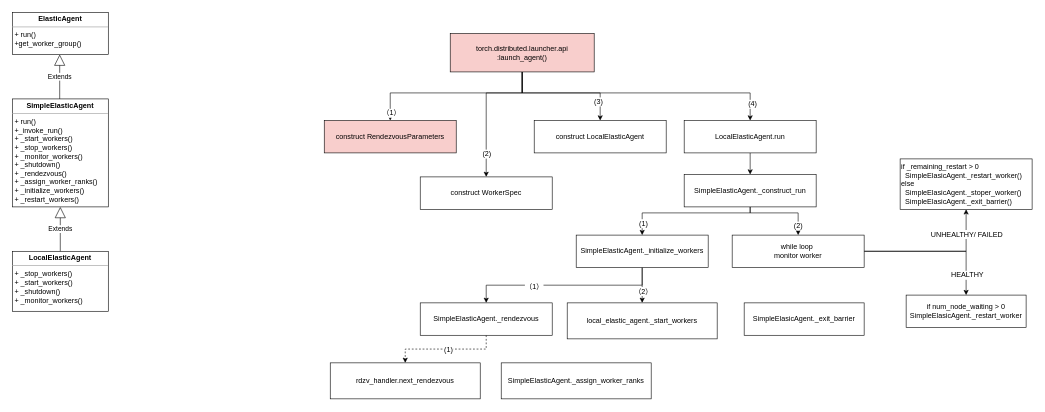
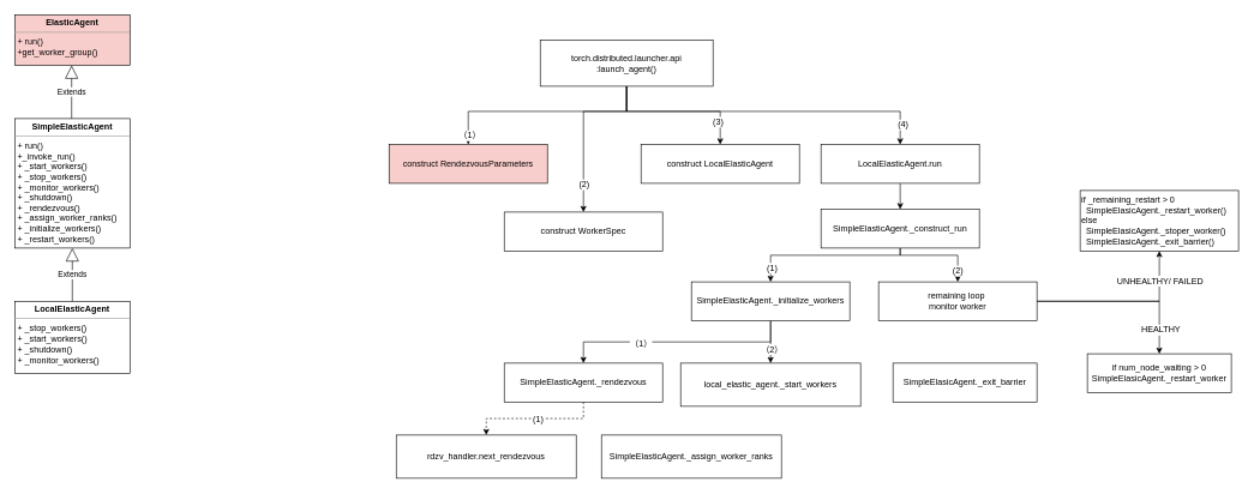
  <mxCell id="0" />
  <mxCell id="1" parent="0" />
- <mxCell id="2" value="&lt;p style=&quot;margin: 0px ; margin-top: 4px ; text-align: center&quot;&gt;&lt;b&gt;ElasticAgent&lt;/b&gt;&lt;br&gt;&lt;/p&gt;&lt;hr size=&quot;1&quot;&gt;&lt;p style=&quot;margin: 0px ; margin-left: 4px&quot;&gt;&lt;/p&gt;&lt;p style=&quot;margin: 0px ; margin-left: 4px&quot;&gt;+ run()&lt;/p&gt;&lt;p style=&quot;margin: 0px ; margin-left: 4px&quot;&gt;+get_worker_group()&lt;/p&gt;" style="verticalAlign=top;align=left;overflow=fill;fontSize=12;fontFamily=Helvetica;html=1;" parent="1" vertex="1"><mxGeometry x="20" y="20" width="160" height="70" as="geometry" /></mxCell>
+ <mxCell id="2" value="&lt;p style=&quot;margin: 0px ; margin-top: 4px ; text-align: center&quot;&gt;&lt;b&gt;ElasticAgent&lt;/b&gt;&lt;br&gt;&lt;/p&gt;&lt;hr size=&quot;1&quot;&gt;&lt;p style=&quot;margin: 0px ; margin-left: 4px&quot;&gt;&lt;/p&gt;&lt;p style=&quot;margin: 0px ; margin-left: 4px&quot;&gt;+ run()&lt;/p&gt;&lt;p style=&quot;margin: 0px ; margin-left: 4px&quot;&gt;+get_worker_group()&lt;/p&gt;" style="verticalAlign=top;align=left;overflow=fill;fontSize=12;fontFamily=Helvetica;html=1;fillColor=#f8cecc;" parent="1" vertex="1"><mxGeometry x="20" y="20" width="160" height="70" as="geometry" /></mxCell>
  <mxCell id="3" value="&lt;p style=&quot;margin: 0px ; margin-top: 4px ; text-align: center&quot;&gt;&lt;b&gt;SimpleElasticAgent&lt;/b&gt;&lt;br&gt;&lt;/p&gt;&lt;hr size=&quot;1&quot;&gt;&lt;p style=&quot;margin: 0px ; margin-left: 4px&quot;&gt;&lt;/p&gt;&lt;p style=&quot;margin: 0px ; margin-left: 4px&quot;&gt;+ run()&lt;/p&gt;&lt;p style=&quot;margin: 0px ; margin-left: 4px&quot;&gt;+_invoke_run()&lt;/p&gt;&lt;p style=&quot;margin: 0px ; margin-left: 4px&quot;&gt;+&amp;nbsp;_start_workers()&lt;/p&gt;&lt;p style=&quot;margin: 0px ; margin-left: 4px&quot;&gt;+&amp;nbsp;_stop_workers()&lt;/p&gt;&lt;p style=&quot;margin: 0px ; margin-left: 4px&quot;&gt;+&amp;nbsp;_monitor_workers()&lt;/p&gt;&lt;p style=&quot;margin: 0px ; margin-left: 4px&quot;&gt;+&amp;nbsp;_shutdown()&lt;/p&gt;&lt;p style=&quot;margin: 0px ; margin-left: 4px&quot;&gt;+&amp;nbsp;_rendezvous()&lt;br&gt;+&amp;nbsp;_assign_worker_ranks()&lt;br&gt;+&amp;nbsp;_initialize_workers()&lt;br&gt;+&amp;nbsp;_restart_workers()&lt;/p&gt;" style="verticalAlign=top;align=left;overflow=fill;fontSize=12;fontFamily=Helvetica;html=1;" parent="1" vertex="1"><mxGeometry x="20" y="164" width="160" height="180" as="geometry" /></mxCell>
  <mxCell id="4" value="&lt;p style=&quot;margin: 0px ; margin-top: 4px ; text-align: center&quot;&gt;&lt;b&gt;LocalElasticAgent&lt;/b&gt;&lt;br&gt;&lt;/p&gt;&lt;hr size=&quot;1&quot;&gt;&lt;p style=&quot;margin: 0px ; margin-left: 4px&quot;&gt;&lt;/p&gt;&lt;p style=&quot;margin: 0px ; margin-left: 4px&quot;&gt;+&amp;nbsp;_stop_workers()&lt;/p&gt;&lt;p style=&quot;margin: 0px ; margin-left: 4px&quot;&gt;+&amp;nbsp;_start_workers()&lt;/p&gt;&lt;p style=&quot;margin: 0px ; margin-left: 4px&quot;&gt;+&amp;nbsp;_shutdown()&lt;/p&gt;&lt;p style=&quot;margin: 0px ; margin-left: 4px&quot;&gt;+&amp;nbsp;_monitor_workers()&lt;/p&gt;" style="verticalAlign=top;align=left;overflow=fill;fontSize=12;fontFamily=Helvetica;html=1;" parent="1" vertex="1"><mxGeometry x="20" y="418" width="160" height="100" as="geometry" /></mxCell>
  <mxCell id="5" value="Extends" style="endArrow=block;endSize=16;endFill=0;html=1;entryX=0.5;entryY=1;entryDx=0;entryDy=0;" parent="1" source="4" target="3" edge="1"><mxGeometry width="160" relative="1" as="geometry"><mxPoint x="20" y="514" as="sourcePoint" /><mxPoint x="180" y="514" as="targetPoint" /></mxGeometry></mxCell>
  <mxCell id="6" value="Extends" style="endArrow=block;endSize=16;endFill=0;html=1;entryX=0.5;entryY=1;entryDx=0;entryDy=0;" parent="1" edge="1"><mxGeometry width="160" relative="1" as="geometry"><mxPoint x="99" y="164" as="sourcePoint" /><mxPoint x="99" y="90" as="targetPoint" /></mxGeometry></mxCell>
  <mxCell id="7" style="edgeStyle=orthogonalEdgeStyle;rounded=0;orthogonalLoop=1;jettySize=auto;html=1;exitX=0.5;exitY=1;exitDx=0;exitDy=0;entryX=0.5;entryY=0;entryDx=0;entryDy=0;" edge="1" parent="1" source="15" target="17"><mxGeometry relative="1" as="geometry"><Array as="points"><mxPoint x="870" y="154" /><mxPoint x="810" y="154" /></Array></mxGeometry></mxCell>
  <mxCell id="8" value="(2)" style="text;html=1;resizable=0;points=[];align=center;verticalAlign=middle;labelBackgroundColor=#ffffff;" vertex="1" connectable="0" parent="7"><mxGeometry x="0.666" relative="1" as="geometry"><mxPoint as="offset" /></mxGeometry></mxCell>
  <mxCell id="9" style="edgeStyle=orthogonalEdgeStyle;rounded=0;orthogonalLoop=1;jettySize=auto;html=1;exitX=0.5;exitY=1;exitDx=0;exitDy=0;entryX=0.5;entryY=0;entryDx=0;entryDy=0;" edge="1" parent="1" source="15" target="18"><mxGeometry relative="1" as="geometry"><Array as="points"><mxPoint x="870" y="154" /><mxPoint x="1000" y="154" /></Array></mxGeometry></mxCell>
  <mxCell id="10" value="(3)" style="text;html=1;resizable=0;points=[];align=center;verticalAlign=middle;labelBackgroundColor=#ffffff;" vertex="1" connectable="0" parent="9"><mxGeometry x="0.697" y="-4" relative="1" as="geometry"><mxPoint as="offset" /></mxGeometry></mxCell>
  <mxCell id="11" style="edgeStyle=orthogonalEdgeStyle;rounded=0;orthogonalLoop=1;jettySize=auto;html=1;exitX=0.5;exitY=1;exitDx=0;exitDy=0;" edge="1" parent="1" source="15" target="20"><mxGeometry relative="1" as="geometry"><Array as="points"><mxPoint x="870" y="154" /><mxPoint x="1250" y="154" /></Array></mxGeometry></mxCell>
  <mxCell id="12" value="(4)" style="text;html=1;resizable=0;points=[];align=center;verticalAlign=middle;labelBackgroundColor=#ffffff;" vertex="1" connectable="0" parent="11"><mxGeometry x="0.879" y="3" relative="1" as="geometry"><mxPoint as="offset" /></mxGeometry></mxCell>
  <mxCell id="13" style="edgeStyle=orthogonalEdgeStyle;rounded=0;orthogonalLoop=1;jettySize=auto;html=1;exitX=0.5;exitY=1;exitDx=0;exitDy=0;entryX=0.5;entryY=0;entryDx=0;entryDy=0;" edge="1" parent="1" source="15" target="16"><mxGeometry relative="1" as="geometry"><Array as="points"><mxPoint x="870" y="154" /><mxPoint x="650" y="154" /></Array></mxGeometry></mxCell>
  <mxCell id="14" value="（1）" style="text;html=1;resizable=0;points=[];align=center;verticalAlign=middle;labelBackgroundColor=#ffffff;" vertex="1" connectable="0" parent="13"><mxGeometry x="0.911" y="1" relative="1" as="geometry"><mxPoint as="offset" /></mxGeometry></mxCell>
- <mxCell id="15" value="torch.distributed.launcher.api&lt;br&gt;:launch_agent()" style="rounded=0;whiteSpace=wrap;html=1;fillColor=#f8cecc;" parent="1" vertex="1"><mxGeometry x="750" y="55" width="240" height="64" as="geometry" /></mxCell>
+ <mxCell id="15" value="torch.distributed.launcher.api&lt;br&gt;:launch_agent()" style="rounded=0;whiteSpace=wrap;html=1;" parent="1" vertex="1"><mxGeometry x="750" y="55" width="240" height="64" as="geometry" /></mxCell>
  <mxCell id="16" value="construct&amp;nbsp;RendezvousParameters" style="rounded=0;whiteSpace=wrap;html=1;fillColor=#f8cecc;" parent="1" vertex="1"><mxGeometry x="540" y="200" width="220" height="54" as="geometry" /></mxCell>
  <mxCell id="17" value="construct WorkerSpec" style="rounded=0;whiteSpace=wrap;html=1;" parent="1" vertex="1"><mxGeometry x="700" y="294" width="220" height="54" as="geometry" /></mxCell>
  <mxCell id="18" value="construct LocalElasticAgent&lt;span style=&quot;color: rgba(0 , 0 , 0 , 0) ; font-family: monospace ; font-size: 0px ; white-space: nowrap&quot;&gt;%3CmxGraphModel%3E%3Croot%3E%3CmxCell%20id%3D%220%22%2F%3E%3CmxCell%20id%3D%221%22%20parent%3D%220%22%2F%3E%3CmxCell%20id%3D%222%22%20value%3D%22construct%20WorkerSpec%22%20style%3D%22rounded%3D0%3BwhiteSpace%3Dwrap%3Bhtml%3D1%3B%22%20vertex%3D%221%22%20parent%3D%221%22%3E%3CmxGeometry%20x%3D%22840%22%20y%3D%22256%22%20width%3D%22220%22%20height%3D%2254%22%20as%3D%22geometry%22%2F%3E%3C%2FmxCell%3E%3C%2Froot%3E%3C%2FmxGraphModel%3E&lt;/span&gt;&lt;span style=&quot;color: rgba(0 , 0 , 0 , 0) ; font-family: monospace ; font-size: 0px ; white-space: nowrap&quot;&gt;%3CmxGraphModel%3E%3Croot%3E%3CmxCell%20id%3D%220%22%2F%3E%3CmxCell%20id%3D%221%22%20parent%3D%220%22%2F%3E%3CmxCell%20id%3D%222%22%20value%3D%22construct%20WorkerSpec%22%20style%3D%22rounded%3D0%3BwhiteSpace%3Dwrap%3Bhtml%3D1%3B%22%20vertex%3D%221%22%20parent%3D%221%22%3E%3CmxGeometry%20x%3D%22840%22%20y%3D%22256%22%20width%3D%22220%22%20height%3D%2254%22%20as%3D%22geometry%22%2F%3E%3C%2FmxCell%3E%3C%2Froot%3E%3C%2FmxGraphModel%3E&lt;/span&gt;" style="rounded=0;whiteSpace=wrap;html=1;" parent="1" vertex="1"><mxGeometry x="890" y="200" width="220" height="54" as="geometry" /></mxCell>
  <mxCell id="19" style="edgeStyle=orthogonalEdgeStyle;rounded=0;orthogonalLoop=1;jettySize=auto;html=1;exitX=0.5;exitY=1;exitDx=0;exitDy=0;entryX=0.5;entryY=0;entryDx=0;entryDy=0;" edge="1" parent="1" source="20" target="36"><mxGeometry relative="1" as="geometry" /></mxCell>
  <mxCell id="20" value="LocalElasticAgent.run" style="rounded=0;whiteSpace=wrap;html=1;" parent="1" vertex="1"><mxGeometry x="1140" y="200" width="220" height="54" as="geometry" /></mxCell>
  <mxCell id="21" style="edgeStyle=orthogonalEdgeStyle;rounded=0;orthogonalLoop=1;jettySize=auto;html=1;exitX=0.5;exitY=1;exitDx=0;exitDy=0;entryX=0.5;entryY=0;entryDx=0;entryDy=0;" edge="1" parent="1" source="25" target="39"><mxGeometry relative="1" as="geometry" /></mxCell>
  <mxCell id="22" value="（1）" style="text;html=1;resizable=0;points=[];align=center;verticalAlign=middle;labelBackgroundColor=#ffffff;" vertex="1" connectable="0" parent="21"><mxGeometry x="0.315" y="3" relative="1" as="geometry"><mxPoint as="offset" /></mxGeometry></mxCell>
  <mxCell id="23" style="edgeStyle=orthogonalEdgeStyle;rounded=0;orthogonalLoop=1;jettySize=auto;html=1;exitX=0.5;exitY=1;exitDx=0;exitDy=0;entryX=0.5;entryY=0;entryDx=0;entryDy=0;" edge="1" parent="1" source="25" target="44"><mxGeometry relative="1" as="geometry" /></mxCell>
  <mxCell id="24" value="（2）" style="text;html=1;resizable=0;points=[];align=center;verticalAlign=middle;labelBackgroundColor=#ffffff;" vertex="1" connectable="0" parent="23"><mxGeometry x="0.336" y="1" relative="1" as="geometry"><mxPoint as="offset" /></mxGeometry></mxCell>
  <mxCell id="25" value="SimpleElasticAgent._initialize_workers" style="rounded=0;whiteSpace=wrap;html=1;" parent="1" vertex="1"><mxGeometry x="960" y="391" width="220" height="54" as="geometry" /></mxCell>
  <mxCell id="26" style="edgeStyle=orthogonalEdgeStyle;rounded=0;orthogonalLoop=1;jettySize=auto;html=1;exitX=1;exitY=0.5;exitDx=0;exitDy=0;" edge="1" parent="1" source="31" target="42"><mxGeometry relative="1" as="geometry" /></mxCell>
  <mxCell id="27" value="&lt;div class=&quot;lake-content&quot;&gt;&lt;p id=&quot;u089547dd&quot; class=&quot;ne-p&quot; style=&quot;margin: 0 ; padding: 0 ; min-height: 24px&quot;&gt;&lt;br&gt;&lt;/p&gt;&lt;/div&gt;" style="text;html=1;resizable=0;points=[];align=center;verticalAlign=middle;labelBackgroundColor=#ffffff;" vertex="1" connectable="0" parent="26"><mxGeometry x="-0.013" relative="1" as="geometry"><mxPoint as="offset" /></mxGeometry></mxCell>
  <mxCell id="28" value="UNHEALTHY/ FAILED" style="text;html=1;resizable=0;points=[];align=center;verticalAlign=middle;labelBackgroundColor=#ffffff;" vertex="1" connectable="0" parent="26"><mxGeometry x="0.417" y="29" relative="1" as="geometry"><mxPoint x="29" y="-29" as="offset" /></mxGeometry></mxCell>
  <mxCell id="29" style="edgeStyle=orthogonalEdgeStyle;rounded=0;orthogonalLoop=1;jettySize=auto;html=1;exitX=1;exitY=0.5;exitDx=0;exitDy=0;entryX=0.5;entryY=0;entryDx=0;entryDy=0;" edge="1" parent="1" source="31" target="43"><mxGeometry relative="1" as="geometry" /></mxCell>
  <mxCell id="30" value="HEALTHY" style="text;html=1;resizable=0;points=[];align=center;verticalAlign=middle;labelBackgroundColor=#ffffff;" vertex="1" connectable="0" parent="29"><mxGeometry x="0.553" y="-20" relative="1" as="geometry"><mxPoint x="21" y="20" as="offset" /></mxGeometry></mxCell>
- <mxCell id="31" value="while loop&amp;nbsp;&lt;br&gt;monitor worker" style="rounded=0;whiteSpace=wrap;html=1;" parent="1" vertex="1"><mxGeometry x="1220" y="391" width="220" height="54" as="geometry" /></mxCell>
+ <mxCell id="31" value="remaining loop&amp;nbsp;&lt;br&gt;monitor worker" style="rounded=0;whiteSpace=wrap;html=1;" parent="1" vertex="1"><mxGeometry x="1220" y="391" width="220" height="54" as="geometry" /></mxCell>
  <mxCell id="32" style="edgeStyle=orthogonalEdgeStyle;rounded=0;orthogonalLoop=1;jettySize=auto;html=1;exitX=0.5;exitY=1;exitDx=0;exitDy=0;entryX=0.5;entryY=0;entryDx=0;entryDy=0;" edge="1" parent="1" source="36" target="25"><mxGeometry relative="1" as="geometry"><Array as="points"><mxPoint x="1250" y="354" /><mxPoint x="1070" y="354" /></Array></mxGeometry></mxCell>
  <mxCell id="33" value="(1)" style="text;html=1;resizable=0;points=[];align=center;verticalAlign=middle;labelBackgroundColor=#ffffff;" vertex="1" connectable="0" parent="32"><mxGeometry x="0.825" y="1" relative="1" as="geometry"><mxPoint as="offset" /></mxGeometry></mxCell>
  <mxCell id="34" style="edgeStyle=orthogonalEdgeStyle;rounded=0;orthogonalLoop=1;jettySize=auto;html=1;exitX=0.5;exitY=1;exitDx=0;exitDy=0;entryX=0.5;entryY=0;entryDx=0;entryDy=0;" edge="1" parent="1" source="36" target="31"><mxGeometry relative="1" as="geometry"><Array as="points"><mxPoint x="1250" y="354" /><mxPoint x="1330" y="354" /></Array></mxGeometry></mxCell>
  <mxCell id="35" value="(2)" style="text;html=1;resizable=0;points=[];align=center;verticalAlign=middle;labelBackgroundColor=#ffffff;" vertex="1" connectable="0" parent="34"><mxGeometry x="0.743" y="-1" relative="1" as="geometry"><mxPoint as="offset" /></mxGeometry></mxCell>
  <mxCell id="36" value="SimpleElasticAgent._construct_run" style="rounded=0;whiteSpace=wrap;html=1;" vertex="1" parent="1"><mxGeometry x="1140" y="290" width="220" height="54" as="geometry" /></mxCell>
  <mxCell id="37" style="edgeStyle=orthogonalEdgeStyle;rounded=0;orthogonalLoop=1;jettySize=auto;html=1;exitX=0.5;exitY=1;exitDx=0;exitDy=0;entryX=0.5;entryY=0;entryDx=0;entryDy=0;dashed=1;" edge="1" parent="1" source="39" target="45"><mxGeometry relative="1" as="geometry" /></mxCell>
  <mxCell id="38" value="(1)" style="text;html=1;resizable=0;points=[];align=center;verticalAlign=middle;labelBackgroundColor=#ffffff;" vertex="1" connectable="0" parent="37"><mxGeometry x="-0.041" relative="1" as="geometry"><mxPoint as="offset" /></mxGeometry></mxCell>
  <mxCell id="39" value="SimpleElasticAgent._rendezvous" style="rounded=0;whiteSpace=wrap;html=1;" vertex="1" parent="1"><mxGeometry x="700" y="504" width="220" height="54" as="geometry" /></mxCell>
  <mxCell id="40" value="SimpleElasticAgent._assign_worker_ranks" style="rounded=0;whiteSpace=wrap;html=1;" vertex="1" parent="1"><mxGeometry x="835" y="604" width="250" height="60" as="geometry" /></mxCell>
  <mxCell id="41" value="SimpleElasicAgent._exit_barrier" style="rounded=0;whiteSpace=wrap;html=1;" vertex="1" parent="1"><mxGeometry x="1240" y="504" width="200" height="54" as="geometry" /></mxCell>
  <mxCell id="42" value="if _remaining_restart &amp;gt; 0&lt;br&gt;&amp;nbsp; SimpleElasicAgent._restart_worker()&lt;br&gt;else&lt;br&gt;&amp;nbsp; SimpleElasicAgent._stoper_worker()&lt;br&gt;&amp;nbsp; SimpleElasicAgent._exit_barrier()" style="rounded=0;whiteSpace=wrap;html=1;align=left;" vertex="1" parent="1"><mxGeometry x="1500" y="264" width="220" height="84" as="geometry" /></mxCell>
  <mxCell id="43" value="if num_node_waiting &amp;gt; 0&lt;br&gt;SimpleElasicAgent._restart_worker" style="rounded=0;whiteSpace=wrap;html=1;" vertex="1" parent="1"><mxGeometry x="1510" y="491" width="200" height="54" as="geometry" /></mxCell>
  <mxCell id="44" value="local_elastic_agent._start_workers" style="rounded=0;whiteSpace=wrap;html=1;" vertex="1" parent="1"><mxGeometry x="945" y="504" width="250" height="60" as="geometry" /></mxCell>
  <mxCell id="45" value="rdzv_handler.next_rendezvous" style="rounded=0;whiteSpace=wrap;html=1;" vertex="1" parent="1"><mxGeometry x="550" y="604" width="250" height="60" as="geometry" /></mxCell>
